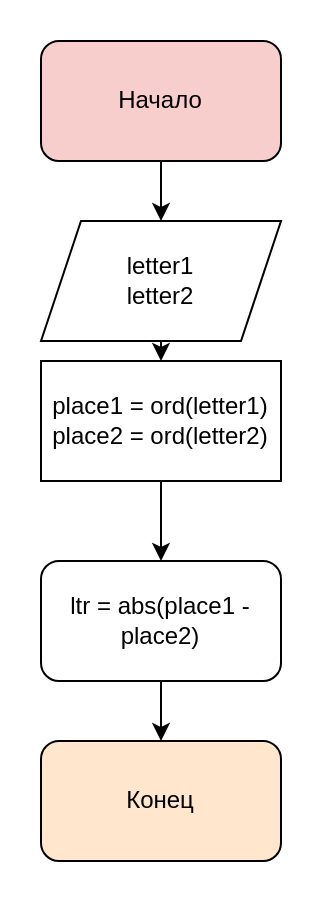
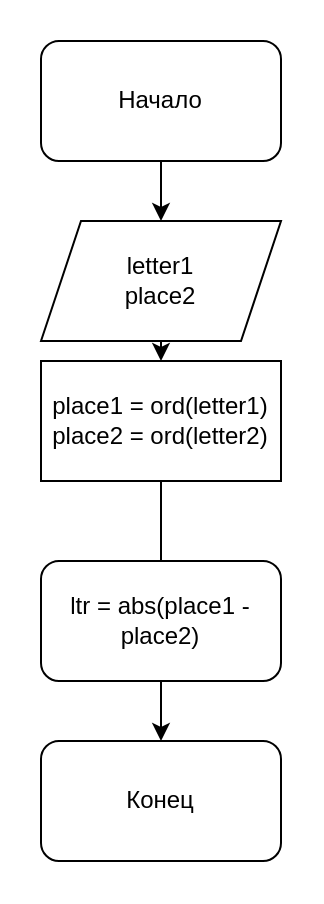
  <mxCell id="0" />
  <mxCell id="1" parent="0" />
  <mxCell id="2" style="edgeStyle=orthogonalEdgeStyle;rounded=0;orthogonalLoop=1;jettySize=auto;html=1;exitX=0.5;exitY=1;exitDx=0;exitDy=0;" edge="1" parent="1" source="3" target="5"><mxGeometry relative="1" as="geometry" /></mxCell>
- <mxCell id="3" value="Начало" style="rounded=1;whiteSpace=wrap;html=1;fillColor=#f8cecc;" vertex="1" parent="1"><mxGeometry x="20" y="20" width="120" height="60" as="geometry" /></mxCell>
+ <mxCell id="3" value="Начало" style="rounded=1;whiteSpace=wrap;html=1;" vertex="1" parent="1"><mxGeometry x="20" y="20" width="120" height="60" as="geometry" /></mxCell>
  <mxCell id="4" style="edgeStyle=orthogonalEdgeStyle;rounded=0;orthogonalLoop=1;jettySize=auto;html=1;exitX=0.5;exitY=1;exitDx=0;exitDy=0;entryX=0.5;entryY=0;entryDx=0;entryDy=0;" edge="1" parent="1" source="5" target="7"><mxGeometry relative="1" as="geometry" /></mxCell>
- <mxCell id="5" value="letter1&lt;br&gt;letter2" style="shape=parallelogram;perimeter=parallelogramPerimeter;whiteSpace=wrap;html=1;fixedSize=1;" vertex="1" parent="1"><mxGeometry x="20" y="110" width="120" height="60" as="geometry" /></mxCell>
- <mxCell id="6" style="edgeStyle=orthogonalEdgeStyle;rounded=0;orthogonalLoop=1;jettySize=auto;html=1;exitX=0.5;exitY=1;exitDx=0;exitDy=0;" edge="1" parent="1" source="7" target="9"><mxGeometry relative="1" as="geometry" /></mxCell>
+ <mxCell id="5" value="letter1&lt;br&gt;place2" style="shape=parallelogram;perimeter=parallelogramPerimeter;whiteSpace=wrap;html=1;fixedSize=1;" vertex="1" parent="1"><mxGeometry x="20" y="110" width="120" height="60" as="geometry" /></mxCell>
+ <mxCell id="6" style="edgeStyle=orthogonalEdgeStyle;rounded=0;orthogonalLoop=1;jettySize=auto;html=1;exitX=0.5;exitY=1;exitDx=0;exitDy=0;endArrow=none;" edge="1" parent="1" source="7" target="9"><mxGeometry relative="1" as="geometry" /></mxCell>
  <mxCell id="7" value="place1 = ord(letter1)&lt;br&gt;place2 = ord(letter2)" style="rounded=0;whiteSpace=wrap;html=1;" vertex="1" parent="1"><mxGeometry x="20" y="180" width="120" height="60" as="geometry" /></mxCell>
  <mxCell id="8" style="edgeStyle=orthogonalEdgeStyle;rounded=0;orthogonalLoop=1;jettySize=auto;html=1;exitX=0.5;exitY=1;exitDx=0;exitDy=0;" edge="1" parent="1" source="9" target="10"><mxGeometry relative="1" as="geometry" /></mxCell>
  <mxCell id="9" value="ltr = abs(place1 - place2)" style="whiteSpace=wrap;html=1;rounded=1;" vertex="1" parent="1"><mxGeometry x="20" y="280" width="120" height="60" as="geometry" /></mxCell>
- <mxCell id="10" value="Конец" style="rounded=1;whiteSpace=wrap;html=1;fillColor=#ffe6cc;" vertex="1" parent="1"><mxGeometry x="20" y="370" width="120" height="60" as="geometry" /></mxCell>
+ <mxCell id="10" value="Конец" style="rounded=1;whiteSpace=wrap;html=1;" vertex="1" parent="1"><mxGeometry x="20" y="370" width="120" height="60" as="geometry" /></mxCell>
